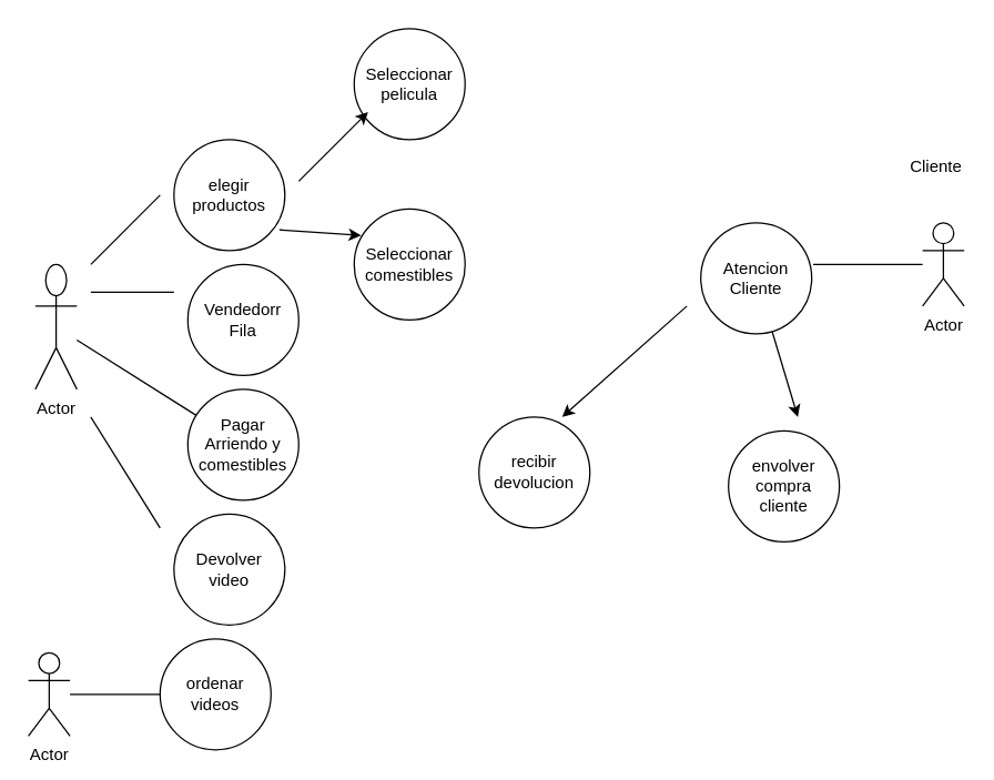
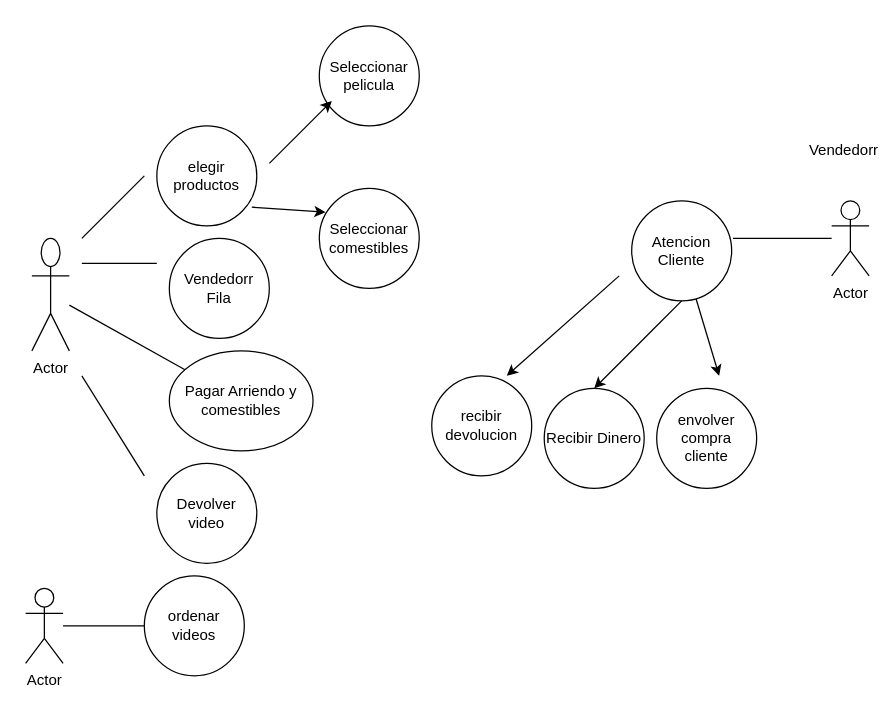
  <mxCell id="0" />
  <mxCell id="1" parent="0" />
  <mxCell id="2" value="Actor" style="shape=umlActor;verticalLabelPosition=bottom;verticalAlign=top;html=1;outlineConnect=0;" vertex="1" parent="1"><mxGeometry x="25" y="190" width="30" height="90" as="geometry" /></mxCell>
  <mxCell id="3" value="&lt;font style=&quot;vertical-align: inherit&quot;&gt;&lt;font style=&quot;vertical-align: inherit&quot;&gt;Seleccionar pelicula&lt;/font&gt;&lt;/font&gt;" style="ellipse;whiteSpace=wrap;html=1;aspect=fixed;" vertex="1" parent="1"><mxGeometry x="255" y="20" width="80" height="80" as="geometry" /></mxCell>
  <mxCell id="4" value="&lt;font style=&quot;vertical-align: inherit&quot;&gt;&lt;font style=&quot;vertical-align: inherit&quot;&gt;Seleccionar comestibles&lt;/font&gt;&lt;/font&gt;" style="ellipse;whiteSpace=wrap;html=1;aspect=fixed;" vertex="1" parent="1"><mxGeometry x="255" y="150" width="80" height="80" as="geometry" /></mxCell>
  <mxCell id="5" value="Actor" style="shape=umlActor;verticalLabelPosition=bottom;verticalAlign=top;html=1;outlineConnect=0;" vertex="1" parent="1"><mxGeometry x="665" y="160" width="30" height="60" as="geometry" /></mxCell>
- <mxCell id="6" value="&lt;font style=&quot;vertical-align: inherit&quot;&gt;&lt;font style=&quot;vertical-align: inherit&quot;&gt;Cliente&lt;/font&gt;&lt;/font&gt;" style="text;html=1;strokeColor=none;fillColor=none;align=center;verticalAlign=middle;whiteSpace=wrap;rounded=0;" vertex="1" parent="1"><mxGeometry x="655" y="110" width="40" height="20" as="geometry" /></mxCell>
+ <mxCell id="6" value="&lt;font style=&quot;vertical-align: inherit&quot;&gt;&lt;font style=&quot;vertical-align: inherit&quot;&gt;Vendedorr&lt;/font&gt;&lt;/font&gt;" style="text;html=1;strokeColor=none;fillColor=none;align=center;verticalAlign=middle;whiteSpace=wrap;rounded=0;" vertex="1" parent="1"><mxGeometry x="655" y="110" width="40" height="20" as="geometry" /></mxCell>
  <mxCell id="7" value="&lt;font style=&quot;vertical-align: inherit&quot;&gt;&lt;font style=&quot;vertical-align: inherit&quot;&gt;Vendedorr Fila&lt;/font&gt;&lt;/font&gt;" style="ellipse;whiteSpace=wrap;html=1;aspect=fixed;" vertex="1" parent="1"><mxGeometry x="135" y="190" width="80" height="80" as="geometry" /></mxCell>
- <mxCell id="8" value="&lt;font style=&quot;vertical-align: inherit&quot;&gt;&lt;font style=&quot;vertical-align: inherit&quot;&gt;&lt;font style=&quot;vertical-align: inherit&quot;&gt;&lt;font style=&quot;vertical-align: inherit&quot;&gt;&lt;font style=&quot;vertical-align: inherit&quot;&gt;&lt;font style=&quot;vertical-align: inherit&quot;&gt;Pagar Arriendo y comestibles&lt;/font&gt;&lt;/font&gt;&lt;/font&gt;&lt;/font&gt;&lt;/font&gt;&lt;/font&gt;" style="ellipse;whiteSpace=wrap;html=1;aspect=fixed;" vertex="1" parent="1"><mxGeometry x="135" y="280" width="80" height="80" as="geometry" /></mxCell>
+ <mxCell id="8" value="&lt;font style=&quot;vertical-align: inherit&quot;&gt;&lt;font style=&quot;vertical-align: inherit&quot;&gt;&lt;font style=&quot;vertical-align: inherit&quot;&gt;&lt;font style=&quot;vertical-align: inherit&quot;&gt;&lt;font style=&quot;vertical-align: inherit&quot;&gt;&lt;font style=&quot;vertical-align: inherit&quot;&gt;Pagar Arriendo y comestibles&lt;/font&gt;&lt;/font&gt;&lt;/font&gt;&lt;/font&gt;&lt;/font&gt;&lt;/font&gt;" style="ellipse;whiteSpace=wrap;html=1;aspect=fixed;" vertex="1" parent="1"><mxGeometry x="135" y="280" width="115" height="80" as="geometry" /></mxCell>
  <mxCell id="9" value="&lt;font style=&quot;vertical-align: inherit&quot;&gt;&lt;font style=&quot;vertical-align: inherit&quot;&gt;Atencion Cliente&lt;/font&gt;&lt;/font&gt;" style="ellipse;whiteSpace=wrap;html=1;aspect=fixed;" vertex="1" parent="1"><mxGeometry x="505" y="160" width="80" height="80" as="geometry" /></mxCell>
+ <mxCell id="10" value="&lt;font style=&quot;vertical-align: inherit&quot;&gt;&lt;font style=&quot;vertical-align: inherit&quot;&gt;&lt;font style=&quot;vertical-align: inherit&quot;&gt;&lt;font style=&quot;vertical-align: inherit&quot;&gt;Recibir Dinero&lt;/font&gt;&lt;/font&gt;&lt;/font&gt;&lt;/font&gt;" style="ellipse;whiteSpace=wrap;html=1;aspect=fixed;" vertex="1" parent="1"><mxGeometry x="435" y="310" width="80" height="80" as="geometry" /></mxCell>
  <mxCell id="11" value="&lt;font style=&quot;vertical-align: inherit&quot;&gt;&lt;font style=&quot;vertical-align: inherit&quot;&gt;envolver compra cliente&lt;/font&gt;&lt;/font&gt;" style="ellipse;whiteSpace=wrap;html=1;aspect=fixed;" vertex="1" parent="1"><mxGeometry x="525" y="310" width="80" height="80" as="geometry" /></mxCell>
  <mxCell id="12" value="&lt;font style=&quot;vertical-align: inherit&quot;&gt;&lt;font style=&quot;vertical-align: inherit&quot;&gt;elegir productos&lt;/font&gt;&lt;/font&gt;" style="ellipse;whiteSpace=wrap;html=1;aspect=fixed;" vertex="1" parent="1"><mxGeometry x="125" y="100" width="80" height="80" as="geometry" /></mxCell>
  <mxCell id="13" value="" style="endArrow=classic;html=1;entryX=0.063;entryY=0.238;entryDx=0;entryDy=0;entryPerimeter=0;exitX=0.95;exitY=0.813;exitDx=0;exitDy=0;exitPerimeter=0;" edge="1" parent="1" source="12" target="4"><mxGeometry width="50" height="50" relative="1" as="geometry"><mxPoint x="215" y="230" as="sourcePoint" /><mxPoint x="265" y="180" as="targetPoint" /></mxGeometry></mxCell>
+ <mxCell id="14" value="" style="endArrow=classic;html=1;entryX=0.5;entryY=0;entryDx=0;entryDy=0;exitX=0.5;exitY=1;exitDx=0;exitDy=0;" edge="1" parent="1" source="9" target="10"><mxGeometry width="50" height="50" relative="1" as="geometry"><mxPoint x="475" y="305" as="sourcePoint" /><mxPoint x="525" y="255" as="targetPoint" /><Array as="points"><mxPoint x="515" y="270" /></Array></mxGeometry></mxCell>
  <mxCell id="15" value="" style="endArrow=classic;html=1;" edge="1" parent="1" source="9"><mxGeometry width="50" height="50" relative="1" as="geometry"><mxPoint x="585" y="300" as="sourcePoint" /><mxPoint x="575" y="300" as="targetPoint" /></mxGeometry></mxCell>
  <mxCell id="16" value="" style="endArrow=none;html=1;exitX=1.013;exitY=0.375;exitDx=0;exitDy=0;exitPerimeter=0;" edge="1" parent="1" source="9"><mxGeometry width="50" height="50" relative="1" as="geometry"><mxPoint x="615" y="240" as="sourcePoint" /><mxPoint x="665" y="190" as="targetPoint" /></mxGeometry></mxCell>
  <mxCell id="17" value="" style="endArrow=none;html=1;" edge="1" parent="1"><mxGeometry width="50" height="50" relative="1" as="geometry"><mxPoint x="125" y="210" as="sourcePoint" /><mxPoint x="65" y="210" as="targetPoint" /></mxGeometry></mxCell>
  <mxCell id="18" value="" style="endArrow=none;html=1;" edge="1" parent="1" source="8" target="2"><mxGeometry width="50" height="50" relative="1" as="geometry"><mxPoint x="125" y="280" as="sourcePoint" /><mxPoint x="85" y="250" as="targetPoint" /></mxGeometry></mxCell>
  <mxCell id="19" value="" style="endArrow=none;html=1;" edge="1" parent="1"><mxGeometry width="50" height="50" relative="1" as="geometry"><mxPoint x="65" y="190" as="sourcePoint" /><mxPoint x="115" y="140" as="targetPoint" /></mxGeometry></mxCell>
  <mxCell id="20" value="" style="endArrow=classic;html=1;" edge="1" parent="1"><mxGeometry width="50" height="50" relative="1" as="geometry"><mxPoint x="215" y="130" as="sourcePoint" /><mxPoint x="265" y="80" as="targetPoint" /></mxGeometry></mxCell>
  <mxCell id="21" value="Actor" style="shape=umlActor;verticalLabelPosition=bottom;verticalAlign=top;html=1;outlineConnect=0;" vertex="1" parent="1"><mxGeometry x="20" y="470" width="30" height="60" as="geometry" /></mxCell>
  <mxCell id="22" value="&lt;font style=&quot;vertical-align: inherit&quot;&gt;&lt;font style=&quot;vertical-align: inherit&quot;&gt;ordenar videos&lt;/font&gt;&lt;/font&gt;" style="ellipse;whiteSpace=wrap;html=1;aspect=fixed;" vertex="1" parent="1"><mxGeometry x="115" y="460" width="80" height="80" as="geometry" /></mxCell>
  <mxCell id="23" value="" style="endArrow=none;html=1;entryX=0;entryY=0.5;entryDx=0;entryDy=0;" edge="1" parent="1" source="21" target="22"><mxGeometry width="50" height="50" relative="1" as="geometry"><mxPoint x="50" y="520" as="sourcePoint" /><mxPoint x="100" y="470" as="targetPoint" /></mxGeometry></mxCell>
  <mxCell id="24" value="&lt;font style=&quot;vertical-align: inherit&quot;&gt;&lt;font style=&quot;vertical-align: inherit&quot;&gt;Devolver video&lt;/font&gt;&lt;/font&gt;" style="ellipse;whiteSpace=wrap;html=1;aspect=fixed;" vertex="1" parent="1"><mxGeometry x="125" y="370" width="80" height="80" as="geometry" /></mxCell>
  <mxCell id="25" value="" style="endArrow=none;html=1;" edge="1" parent="1"><mxGeometry width="50" height="50" relative="1" as="geometry"><mxPoint x="115" y="380" as="sourcePoint" /><mxPoint x="65" y="300" as="targetPoint" /></mxGeometry></mxCell>
  <mxCell id="26" value="&lt;font style=&quot;vertical-align: inherit&quot;&gt;&lt;font style=&quot;vertical-align: inherit&quot;&gt;recibir devolucion&lt;/font&gt;&lt;/font&gt;" style="ellipse;whiteSpace=wrap;html=1;aspect=fixed;" vertex="1" parent="1"><mxGeometry x="345" y="300" width="80" height="80" as="geometry" /></mxCell>
  <mxCell id="27" value="" style="endArrow=classic;html=1;entryX=0.75;entryY=0;entryDx=0;entryDy=0;entryPerimeter=0;" edge="1" parent="1" target="26"><mxGeometry width="50" height="50" relative="1" as="geometry"><mxPoint x="495" y="220" as="sourcePoint" /><mxPoint x="475" y="210" as="targetPoint" /></mxGeometry></mxCell>
